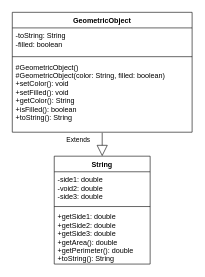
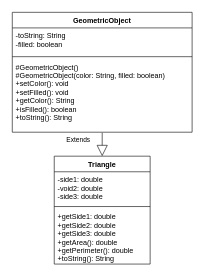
  <mxCell id="0" />
  <mxCell id="1" parent="0" />
  <mxCell id="2" value="GeometricObject" style="swimlane;fontStyle=1;align=center;verticalAlign=top;childLayout=stackLayout;horizontal=1;startSize=26;horizontalStack=0;resizeParent=1;resizeParentMax=0;resizeLast=0;collapsible=1;marginBottom=0;" vertex="1" parent="1"><mxGeometry x="20" y="20" width="300" height="200" as="geometry" /></mxCell>
  <mxCell id="3" value="-toString: String&#10;-filled: boolean &#10;" style="text;strokeColor=none;fillColor=none;align=left;verticalAlign=top;spacingLeft=4;spacingRight=4;overflow=hidden;rotatable=0;points=[[0,0.5],[1,0.5]];portConstraint=eastwest;" vertex="1" parent="2"><mxGeometry y="26" width="300" height="44" as="geometry" /></mxCell>
  <mxCell id="4" value="" style="line;strokeWidth=1;fillColor=none;align=left;verticalAlign=middle;spacingTop=-1;spacingLeft=3;spacingRight=3;rotatable=0;labelPosition=right;points=[];portConstraint=eastwest;" vertex="1" parent="2"><mxGeometry y="70" width="300" height="8" as="geometry" /></mxCell>
  <mxCell id="5" value="#GeometricObject()&#10;#GeometricObject(color: String, filled: boolean)&#10;+setColor(): void&#10;+setFilled(): void&#10;+getColor(): String&#10;+isFilled(): boolean&#10;+toString(): String" style="text;strokeColor=none;fillColor=none;align=left;verticalAlign=top;spacingLeft=4;spacingRight=4;overflow=hidden;rotatable=0;points=[[0,0.5],[1,0.5]];portConstraint=eastwest;" vertex="1" parent="2"><mxGeometry y="78" width="300" height="122" as="geometry" /></mxCell>
- <mxCell id="6" value="String" style="swimlane;fontStyle=1;align=center;verticalAlign=top;childLayout=stackLayout;horizontal=1;startSize=26;horizontalStack=0;resizeParent=1;resizeParentMax=0;resizeLast=0;collapsible=1;marginBottom=0;" vertex="1" parent="1"><mxGeometry x="90" y="260" width="160" height="180" as="geometry" /></mxCell>
+ <mxCell id="6" value="Triangle" style="swimlane;fontStyle=1;align=center;verticalAlign=top;childLayout=stackLayout;horizontal=1;startSize=26;horizontalStack=0;resizeParent=1;resizeParentMax=0;resizeLast=0;collapsible=1;marginBottom=0;" vertex="1" parent="1"><mxGeometry x="90" y="260" width="160" height="180" as="geometry" /></mxCell>
  <mxCell id="7" value="-side1: double&#10;-void2: double&#10;-side3: double&#10;" style="text;strokeColor=none;fillColor=none;align=left;verticalAlign=top;spacingLeft=4;spacingRight=4;overflow=hidden;rotatable=0;points=[[0,0.5],[1,0.5]];portConstraint=eastwest;" vertex="1" parent="6"><mxGeometry y="26" width="160" height="54" as="geometry" /></mxCell>
  <mxCell id="8" value="" style="line;strokeWidth=1;fillColor=none;align=left;verticalAlign=middle;spacingTop=-1;spacingLeft=3;spacingRight=3;rotatable=0;labelPosition=right;points=[];portConstraint=eastwest;" vertex="1" parent="6"><mxGeometry y="80" width="160" height="8" as="geometry" /></mxCell>
  <mxCell id="9" value="+getSide1: double&#10;+getSide2: double&#10;+getSide3: double&#10;+getArea(): double&#10;+getPerimeter(): double&#10;+toString(): String&#10;" style="text;strokeColor=none;fillColor=none;align=left;verticalAlign=top;spacingLeft=4;spacingRight=4;overflow=hidden;rotatable=0;points=[[0,0.5],[1,0.5]];portConstraint=eastwest;" vertex="1" parent="6"><mxGeometry y="88" width="160" height="92" as="geometry" /></mxCell>
  <mxCell id="10" value="Extends" style="endArrow=block;endSize=16;endFill=0;html=1;rounded=0;entryX=0.5;entryY=0;entryDx=0;entryDy=0;exitX=0.5;exitY=1.008;exitDx=0;exitDy=0;exitPerimeter=0;" edge="1" parent="1" source="5" target="6"><mxGeometry x="-0.386" y="-40" width="160" relative="1" as="geometry"><mxPoint x="230" y="220" as="sourcePoint" /><mxPoint x="390" y="220" as="targetPoint" /><mxPoint as="offset" /></mxGeometry></mxCell>
